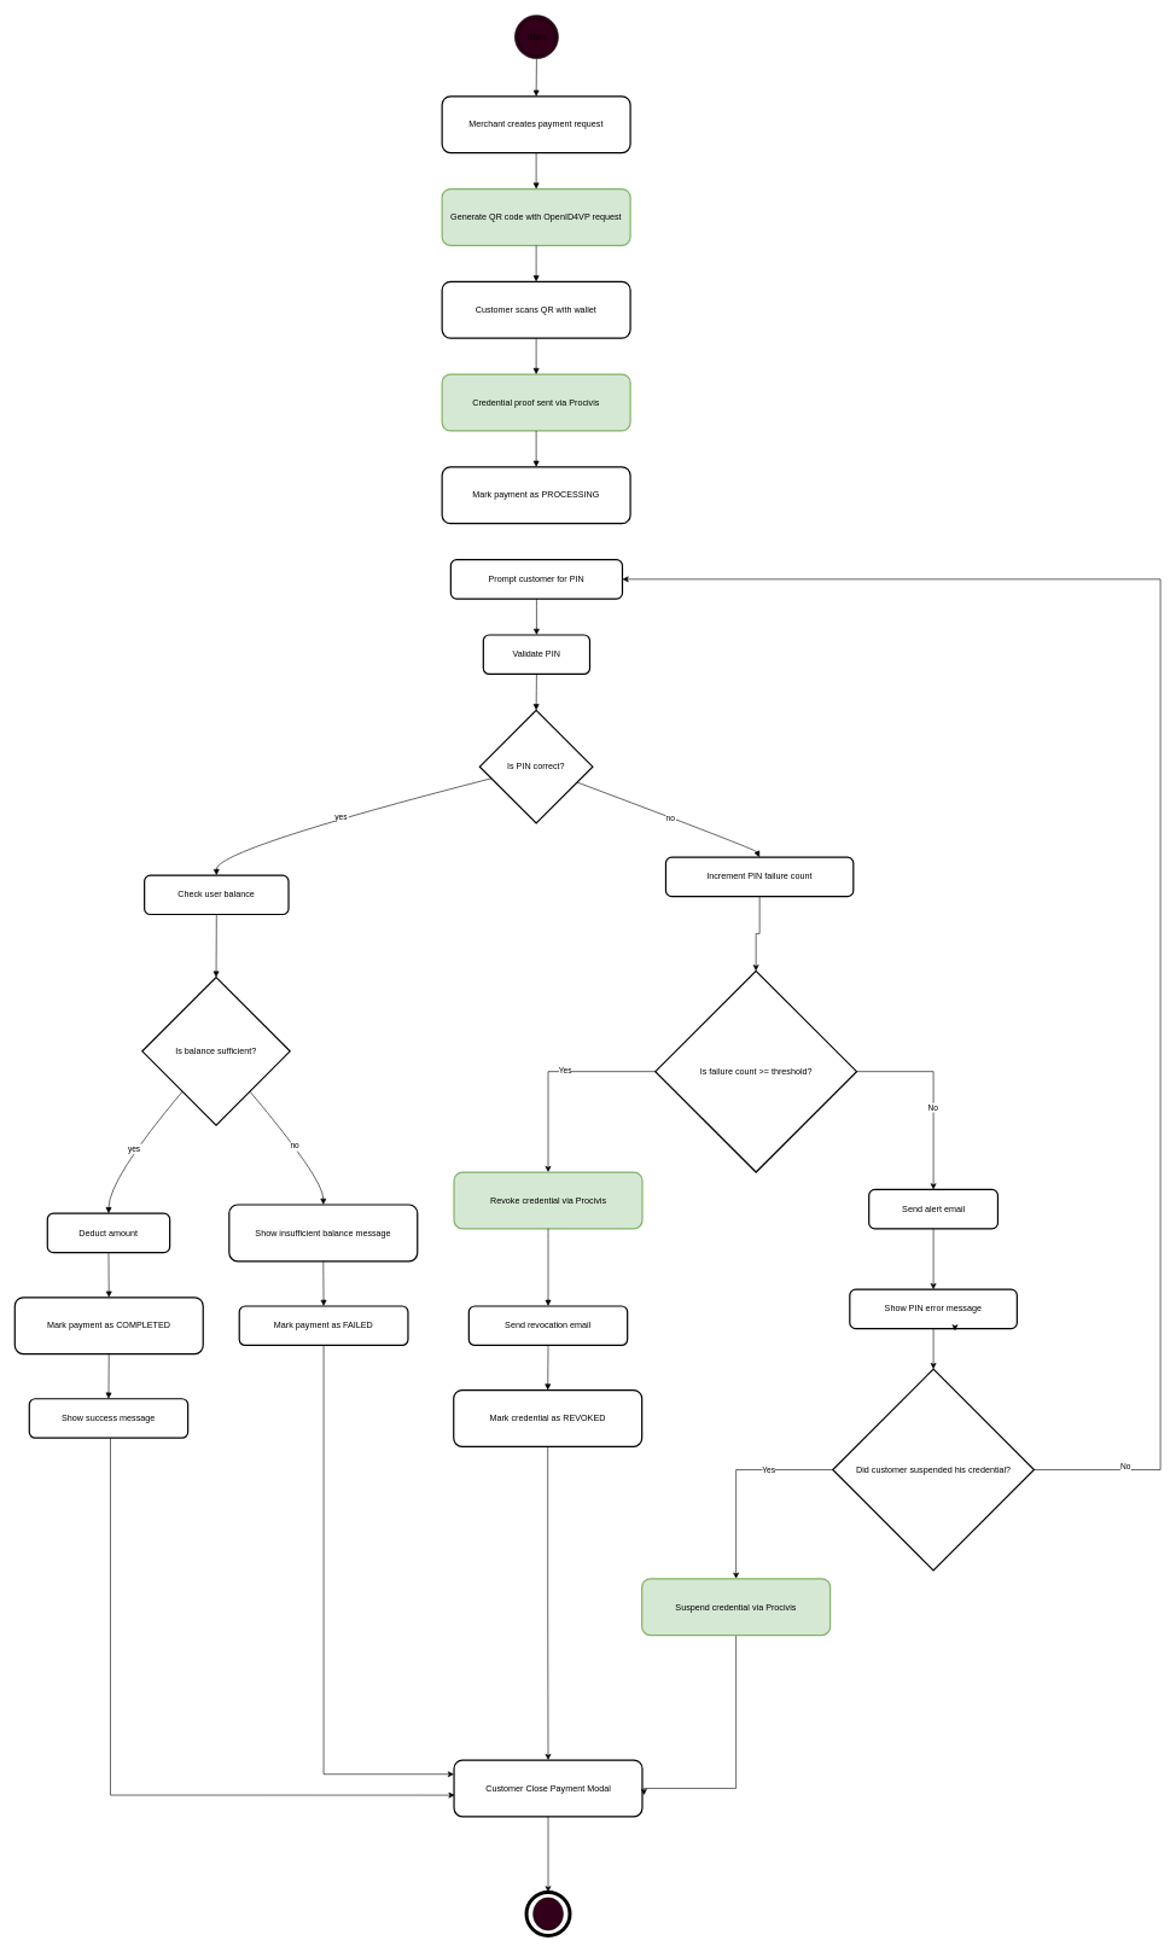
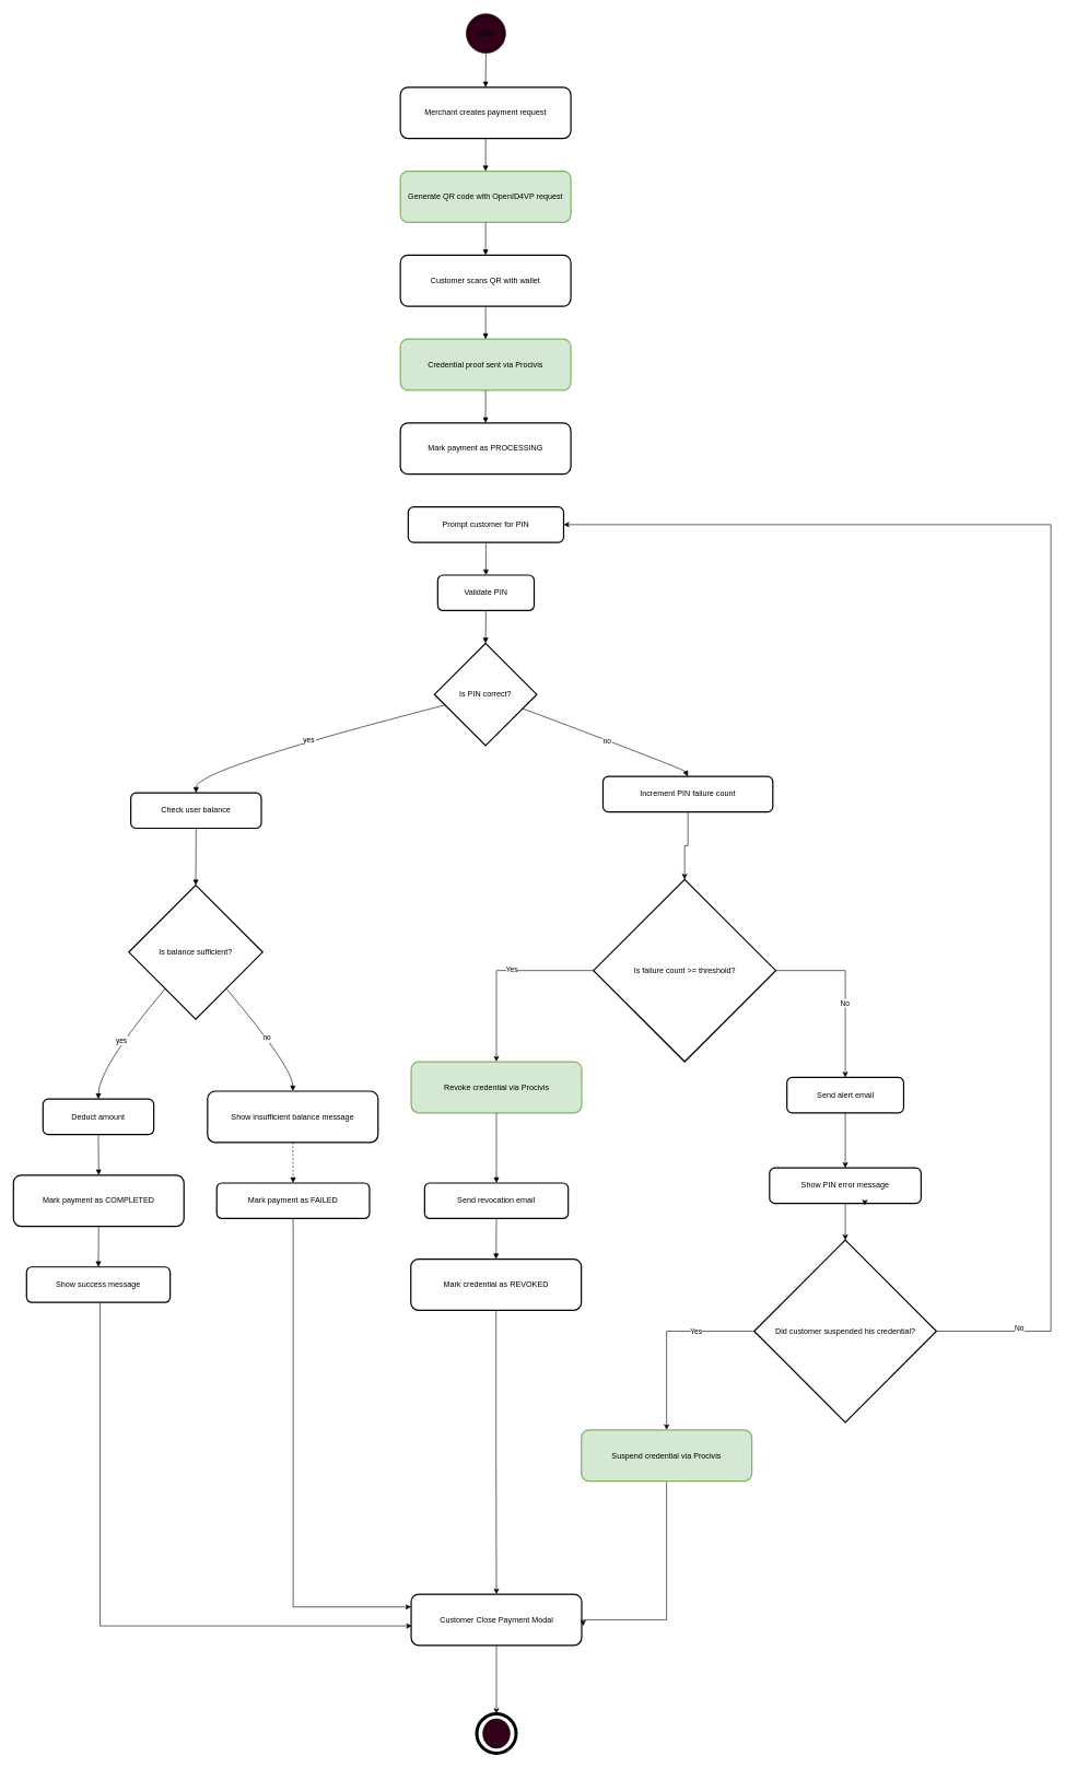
  <mxCell id="0" />
  <mxCell id="1" parent="0" />
  <mxCell id="2" value="Merchant creates payment request" style="whiteSpace=wrap;strokeWidth=2;rounded=1;" parent="1" vertex="1"><mxGeometry x="610" y="132" width="260" height="78" as="geometry" /></mxCell>
  <mxCell id="3" value="Generate QR code with OpenID4VP request" style="whiteSpace=wrap;strokeWidth=2;rounded=1;fillColor=#d5e8d4;strokeColor=#82b366;" parent="1" vertex="1"><mxGeometry x="610" y="260" width="260" height="78" as="geometry" /></mxCell>
  <mxCell id="4" value="Customer scans QR with wallet" style="whiteSpace=wrap;strokeWidth=2;rounded=1;" parent="1" vertex="1"><mxGeometry x="610" y="388" width="260" height="78" as="geometry" /></mxCell>
  <mxCell id="5" value="Credential proof sent via Procivis" style="whiteSpace=wrap;strokeWidth=2;rounded=1;fillColor=#d5e8d4;strokeColor=#82b366;" parent="1" vertex="1"><mxGeometry x="610" y="516" width="260" height="78" as="geometry" /></mxCell>
  <mxCell id="6" value="Mark payment as PROCESSING" style="whiteSpace=wrap;strokeWidth=2;rounded=1;" parent="1" vertex="1"><mxGeometry x="610" y="644" width="260" height="78" as="geometry" /></mxCell>
  <mxCell id="7" value="Prompt customer for PIN" style="whiteSpace=wrap;strokeWidth=2;rounded=1;" parent="1" vertex="1"><mxGeometry x="622" y="772" width="237" height="54" as="geometry" /></mxCell>
  <mxCell id="8" value="Validate PIN" style="whiteSpace=wrap;strokeWidth=2;rounded=1;" parent="1" vertex="1"><mxGeometry x="667" y="876" width="147" height="54" as="geometry" /></mxCell>
  <mxCell id="9" value="Is PIN correct?" style="rhombus;strokeWidth=2;whiteSpace=wrap;" parent="1" vertex="1"><mxGeometry x="662" y="980" width="156" height="156" as="geometry" /></mxCell>
  <mxCell id="10" value="Check user balance" style="whiteSpace=wrap;strokeWidth=2;rounded=1;" parent="1" vertex="1"><mxGeometry x="199" y="1208" width="199" height="54" as="geometry" /></mxCell>
  <mxCell id="11" value="" style="edgeStyle=orthogonalEdgeStyle;rounded=0;orthogonalLoop=1;jettySize=auto;html=1;" edge="1" parent="1" source="12" target="25"><mxGeometry relative="1" as="geometry" /></mxCell>
  <mxCell id="12" value="Increment PIN failure count" style="whiteSpace=wrap;strokeWidth=2;rounded=1;" parent="1" vertex="1"><mxGeometry x="919" y="1183" width="259" height="54" as="geometry" /></mxCell>
  <mxCell id="13" value="Is balance sufficient?" style="rhombus;strokeWidth=2;whiteSpace=wrap;" parent="1" vertex="1"><mxGeometry x="196" y="1349" width="204" height="204" as="geometry" /></mxCell>
  <mxCell id="14" value="Deduct amount" style="whiteSpace=wrap;strokeWidth=2;rounded=1;" parent="1" vertex="1"><mxGeometry x="65" y="1675" width="169" height="54" as="geometry" /></mxCell>
  <mxCell id="15" value="Show insufficient balance message" style="whiteSpace=wrap;strokeWidth=2;rounded=1;" parent="1" vertex="1"><mxGeometry x="316" y="1663" width="260" height="78" as="geometry" /></mxCell>
  <mxCell id="16" value="Mark payment as COMPLETED" style="whiteSpace=wrap;strokeWidth=2;rounded=1;" parent="1" vertex="1"><mxGeometry x="20" y="1791" width="260" height="78" as="geometry" /></mxCell>
  <mxCell id="17" value="" style="edgeStyle=orthogonalEdgeStyle;rounded=0;orthogonalLoop=1;jettySize=auto;html=1;entryX=0.004;entryY=0.621;entryDx=0;entryDy=0;entryPerimeter=0;" edge="1" parent="1" source="18" target="54"><mxGeometry relative="1" as="geometry"><mxPoint x="149.5" y="2062" as="targetPoint" /><Array as="points"><mxPoint x="152" y="2478" /></Array></mxGeometry></mxCell>
  <mxCell id="18" value="Show success message" style="whiteSpace=wrap;strokeWidth=2;rounded=1;" parent="1" vertex="1"><mxGeometry x="40" y="1931" width="219" height="54" as="geometry" /></mxCell>
  <mxCell id="19" value="" style="edgeStyle=orthogonalEdgeStyle;rounded=0;orthogonalLoop=1;jettySize=auto;html=1;entryX=0;entryY=0.25;entryDx=0;entryDy=0;" edge="1" parent="1" source="20" target="54"><mxGeometry relative="1" as="geometry"><mxPoint x="446.5" y="1934" as="targetPoint" /><Array as="points"><mxPoint x="447" y="2450" /></Array></mxGeometry></mxCell>
  <mxCell id="20" value="Mark payment as FAILED" style="whiteSpace=wrap;strokeWidth=2;rounded=1;" parent="1" vertex="1"><mxGeometry x="330" y="1803" width="233" height="54" as="geometry" /></mxCell>
  <mxCell id="21" value="" style="edgeStyle=orthogonalEdgeStyle;rounded=0;orthogonalLoop=1;jettySize=auto;html=1;entryX=0.5;entryY=0;entryDx=0;entryDy=0;" edge="1" parent="1" source="25" target="26"><mxGeometry relative="1" as="geometry" /></mxCell>
  <mxCell id="22" value="Yes" style="edgeLabel;html=1;align=center;verticalAlign=middle;resizable=0;points=[];" vertex="1" connectable="0" parent="21"><mxGeometry x="-0.129" y="-2" relative="1" as="geometry"><mxPoint as="offset" /></mxGeometry></mxCell>
  <mxCell id="23" value="" style="edgeStyle=orthogonalEdgeStyle;rounded=0;orthogonalLoop=1;jettySize=auto;html=1;" edge="1" parent="1" source="25" target="28"><mxGeometry relative="1" as="geometry" /></mxCell>
  <mxCell id="24" value="No" style="edgeLabel;html=1;align=center;verticalAlign=middle;resizable=0;points=[];" vertex="1" connectable="0" parent="23"><mxGeometry x="0.155" y="-1" relative="1" as="geometry"><mxPoint as="offset" /></mxGeometry></mxCell>
  <mxCell id="25" value="Is failure count &gt;= threshold?" style="rhombus;strokeWidth=2;whiteSpace=wrap;" parent="1" vertex="1"><mxGeometry x="904.5" y="1340" width="278" height="278" as="geometry" /></mxCell>
  <mxCell id="26" value="Revoke credential via Procivis" style="whiteSpace=wrap;strokeWidth=2;rounded=1;fillColor=#d5e8d4;strokeColor=#82b366;" parent="1" vertex="1"><mxGeometry x="626.5" y="1618" width="260" height="78" as="geometry" /></mxCell>
  <mxCell id="27" value="" style="edgeStyle=orthogonalEdgeStyle;rounded=0;orthogonalLoop=1;jettySize=auto;html=1;entryX=0.5;entryY=0;entryDx=0;entryDy=0;" edge="1" parent="1" source="28" target="33"><mxGeometry relative="1" as="geometry"><mxPoint x="1292" y="1760" as="targetPoint" /></mxGeometry></mxCell>
  <mxCell id="28" value="Send alert email" style="whiteSpace=wrap;strokeWidth=2;rounded=1;" parent="1" vertex="1"><mxGeometry x="1199.5" y="1642" width="178" height="54" as="geometry" /></mxCell>
  <mxCell id="29" value="Send revocation email" style="whiteSpace=wrap;strokeWidth=2;rounded=1;" parent="1" vertex="1"><mxGeometry x="647" y="1803" width="219" height="54" as="geometry" /></mxCell>
  <mxCell id="30" value="" style="edgeStyle=orthogonalEdgeStyle;rounded=0;orthogonalLoop=1;jettySize=auto;html=1;" edge="1" parent="1" source="31" target="54"><mxGeometry relative="1" as="geometry" /></mxCell>
  <mxCell id="31" value="Mark credential as REVOKED" style="whiteSpace=wrap;strokeWidth=2;rounded=1;" parent="1" vertex="1"><mxGeometry x="626" y="1919" width="260" height="78" as="geometry" /></mxCell>
  <mxCell id="32" value="" style="edgeStyle=orthogonalEdgeStyle;rounded=0;orthogonalLoop=1;jettySize=auto;html=1;" edge="1" parent="1" source="33" target="60"><mxGeometry relative="1" as="geometry" /></mxCell>
  <mxCell id="33" value="Show PIN error message" style="whiteSpace=wrap;strokeWidth=2;rounded=1;" parent="1" vertex="1"><mxGeometry x="1173" y="1780" width="231" height="54" as="geometry" /></mxCell>
  <mxCell id="34" value="" style="curved=1;startArrow=none;endArrow=block;entryX=0.5;entryY=0;" parent="1" source="51" target="2" edge="1"><mxGeometry relative="1" as="geometry"><Array as="points" /><mxPoint x="739.5" y="82" as="sourcePoint" /></mxGeometry></mxCell>
  <mxCell id="35" value="" style="curved=1;startArrow=none;endArrow=block;exitX=0.5;exitY=1;entryX=0.5;entryY=0;" parent="1" source="2" target="3" edge="1"><mxGeometry relative="1" as="geometry"><Array as="points" /></mxGeometry></mxCell>
  <mxCell id="36" value="" style="curved=1;startArrow=none;endArrow=block;exitX=0.5;exitY=1;entryX=0.5;entryY=0;" parent="1" source="3" target="4" edge="1"><mxGeometry relative="1" as="geometry"><Array as="points" /></mxGeometry></mxCell>
  <mxCell id="37" value="" style="curved=1;startArrow=none;endArrow=block;exitX=0.5;exitY=1;entryX=0.5;entryY=0;" parent="1" source="4" target="5" edge="1"><mxGeometry relative="1" as="geometry"><Array as="points" /></mxGeometry></mxCell>
  <mxCell id="38" value="" style="curved=1;startArrow=none;endArrow=block;exitX=0.5;exitY=1;entryX=0.5;entryY=0;" parent="1" source="5" target="6" edge="1"><mxGeometry relative="1" as="geometry"><Array as="points" /></mxGeometry></mxCell>
  <mxCell id="39" value="" style="curved=1;startArrow=none;endArrow=block;exitX=0.5;exitY=1;entryX=0.5;entryY=0;" parent="1" source="7" target="8" edge="1"><mxGeometry relative="1" as="geometry"><Array as="points" /></mxGeometry></mxCell>
  <mxCell id="40" value="" style="curved=1;startArrow=none;endArrow=block;exitX=0.5;exitY=1;entryX=0.5;entryY=0;" parent="1" source="8" target="9" edge="1"><mxGeometry relative="1" as="geometry"><Array as="points" /></mxGeometry></mxCell>
  <mxCell id="41" value="yes" style="curved=1;startArrow=none;endArrow=block;exitX=0;exitY=0.63;entryX=0.5;entryY=0.01;" parent="1" source="9" target="10" edge="1"><mxGeometry relative="1" as="geometry"><Array as="points"><mxPoint x="298" y="1172" /></Array></mxGeometry></mxCell>
  <mxCell id="42" value="no" style="curved=1;startArrow=none;endArrow=block;exitX=1;exitY=0.69;entryX=0.5;entryY=0.01;" parent="1" source="9" target="12" edge="1"><mxGeometry relative="1" as="geometry"><Array as="points"><mxPoint x="1043" y="1172" /></Array></mxGeometry></mxCell>
  <mxCell id="43" value="" style="curved=1;startArrow=none;endArrow=block;exitX=0.5;exitY=1.01;entryX=0.5;entryY=0;" parent="1" source="10" target="13" edge="1"><mxGeometry relative="1" as="geometry"><Array as="points" /></mxGeometry></mxCell>
  <mxCell id="44" value="yes" style="curved=1;startArrow=none;endArrow=block;exitX=0.08;exitY=1;entryX=0.5;entryY=0;" parent="1" source="13" target="14" edge="1"><mxGeometry relative="1" as="geometry"><Array as="points"><mxPoint x="150" y="1627" /></Array></mxGeometry></mxCell>
  <mxCell id="45" value="no" style="curved=1;startArrow=none;endArrow=block;exitX=0.92;exitY=1;entryX=0.5;entryY=0;" parent="1" source="13" target="15" edge="1"><mxGeometry relative="1" as="geometry"><Array as="points"><mxPoint x="446" y="1627" /></Array></mxGeometry></mxCell>
  <mxCell id="46" value="" style="curved=1;startArrow=none;endArrow=block;exitX=0.5;exitY=1;entryX=0.5;entryY=0;" parent="1" source="14" target="16" edge="1"><mxGeometry relative="1" as="geometry"><Array as="points" /></mxGeometry></mxCell>
  <mxCell id="47" value="" style="curved=1;startArrow=none;endArrow=block;exitX=0.5;exitY=1;entryX=0.5;entryY=0;" parent="1" source="16" target="18" edge="1"><mxGeometry relative="1" as="geometry"><Array as="points" /></mxGeometry></mxCell>
- <mxCell id="48" value="" style="curved=1;startArrow=none;endArrow=block;exitX=0.5;exitY=1;entryX=0.5;entryY=0;" parent="1" source="15" target="20" edge="1"><mxGeometry relative="1" as="geometry"><Array as="points" /></mxGeometry></mxCell>
+ <mxCell id="48" value="" style="curved=1;startArrow=none;endArrow=block;exitX=0.5;exitY=1;entryX=0.5;entryY=0;dashed=1;" parent="1" source="15" target="20" edge="1"><mxGeometry relative="1" as="geometry"><Array as="points" /></mxGeometry></mxCell>
  <mxCell id="49" value="" style="curved=1;startArrow=none;endArrow=block;exitX=0.5;exitY=1;entryX=0.5;entryY=0;" parent="1" source="26" target="29" edge="1"><mxGeometry relative="1" as="geometry"><Array as="points" /></mxGeometry></mxCell>
  <mxCell id="50" value="" style="curved=1;startArrow=none;endArrow=block;exitX=0.5;exitY=1;entryX=0.5;entryY=0;" parent="1" source="29" target="31" edge="1"><mxGeometry relative="1" as="geometry"><Array as="points" /></mxGeometry></mxCell>
  <mxCell id="51" value="Start" style="ellipse;shape=doubleEllipse;html=1;dashed=0;whiteSpace=wrap;aspect=fixed;fillColor=#33001A;" vertex="1" parent="1"><mxGeometry x="710.5" width="60" height="60" as="geometry" y="20" /></mxCell>
  <mxCell id="52" value="" style="shape=ellipse;html=1;dashed=0;whiteSpace=wrap;aspect=fixed;strokeWidth=5;perimeter=ellipsePerimeter;" vertex="1" parent="1"><mxGeometry x="726.5" y="2612.5" width="60" height="60" as="geometry" /></mxCell>
  <mxCell id="53" value="" style="edgeStyle=orthogonalEdgeStyle;rounded=0;orthogonalLoop=1;jettySize=auto;html=1;" edge="1" parent="1" source="54" target="52"><mxGeometry relative="1" as="geometry" /></mxCell>
  <mxCell id="54" value="Customer Close Payment Modal" style="whiteSpace=wrap;strokeWidth=2;rounded=1;" vertex="1" parent="1"><mxGeometry x="626.5" y="2430" width="260" height="78" as="geometry" /></mxCell>
  <mxCell id="55" value="" style="shape=ellipse;html=1;dashed=0;whiteSpace=wrap;perimeter=ellipsePerimeter;fillColor=#33001A;" vertex="1" parent="1"><mxGeometry x="735.75" y="2620" width="41.5" height="45" as="geometry" /></mxCell>
  <mxCell id="56" value="" style="edgeStyle=orthogonalEdgeStyle;rounded=0;orthogonalLoop=1;jettySize=auto;html=1;" edge="1" parent="1" source="60" target="63"><mxGeometry relative="1" as="geometry" /></mxCell>
  <mxCell id="57" value="Yes" style="edgeLabel;html=1;align=center;verticalAlign=middle;resizable=0;points=[];" vertex="1" connectable="0" parent="56"><mxGeometry x="-0.371" y="-1" relative="1" as="geometry"><mxPoint as="offset" /></mxGeometry></mxCell>
  <mxCell id="58" value="" style="edgeStyle=orthogonalEdgeStyle;rounded=0;orthogonalLoop=1;jettySize=auto;html=1;entryX=1;entryY=0.5;entryDx=0;entryDy=0;" edge="1" parent="1" source="60" target="7"><mxGeometry relative="1" as="geometry"><mxPoint x="1586.5" y="2029" as="targetPoint" /><Array as="points"><mxPoint x="1602" y="2029" /><mxPoint x="1602" y="799" /></Array></mxGeometry></mxCell>
  <mxCell id="59" value="No" style="edgeLabel;html=1;align=center;verticalAlign=middle;resizable=0;points=[];" vertex="1" connectable="0" parent="58"><mxGeometry x="-0.883" y="5" relative="1" as="geometry"><mxPoint as="offset" /></mxGeometry></mxCell>
  <mxCell id="60" value="Did customer suspended his credential?" style="rhombus;strokeWidth=2;whiteSpace=wrap;" vertex="1" parent="1"><mxGeometry x="1149.5" y="1890" width="278" height="278" as="geometry" /></mxCell>
  <mxCell id="61" style="edgeStyle=orthogonalEdgeStyle;rounded=0;orthogonalLoop=1;jettySize=auto;html=1;exitX=0.5;exitY=1;exitDx=0;exitDy=0;entryX=0.629;entryY=1.056;entryDx=0;entryDy=0;entryPerimeter=0;" edge="1" parent="1" source="33" target="33"><mxGeometry relative="1" as="geometry" /></mxCell>
  <mxCell id="62" value="" style="edgeStyle=orthogonalEdgeStyle;rounded=0;orthogonalLoop=1;jettySize=auto;html=1;entryX=1.009;entryY=0.621;entryDx=0;entryDy=0;entryPerimeter=0;" edge="1" parent="1" source="63" target="54"><mxGeometry relative="1" as="geometry"><mxPoint x="1016" y="2346.5" as="targetPoint" /><Array as="points"><mxPoint x="1016" y="2469" /><mxPoint x="889" y="2469" /></Array></mxGeometry></mxCell>
  <mxCell id="63" value="Suspend credential via Procivis" style="whiteSpace=wrap;strokeWidth=2;rounded=1;fillColor=#d5e8d4;strokeColor=#82b366;" vertex="1" parent="1"><mxGeometry x="886" y="2179.5" width="260" height="78" as="geometry" /></mxCell>
